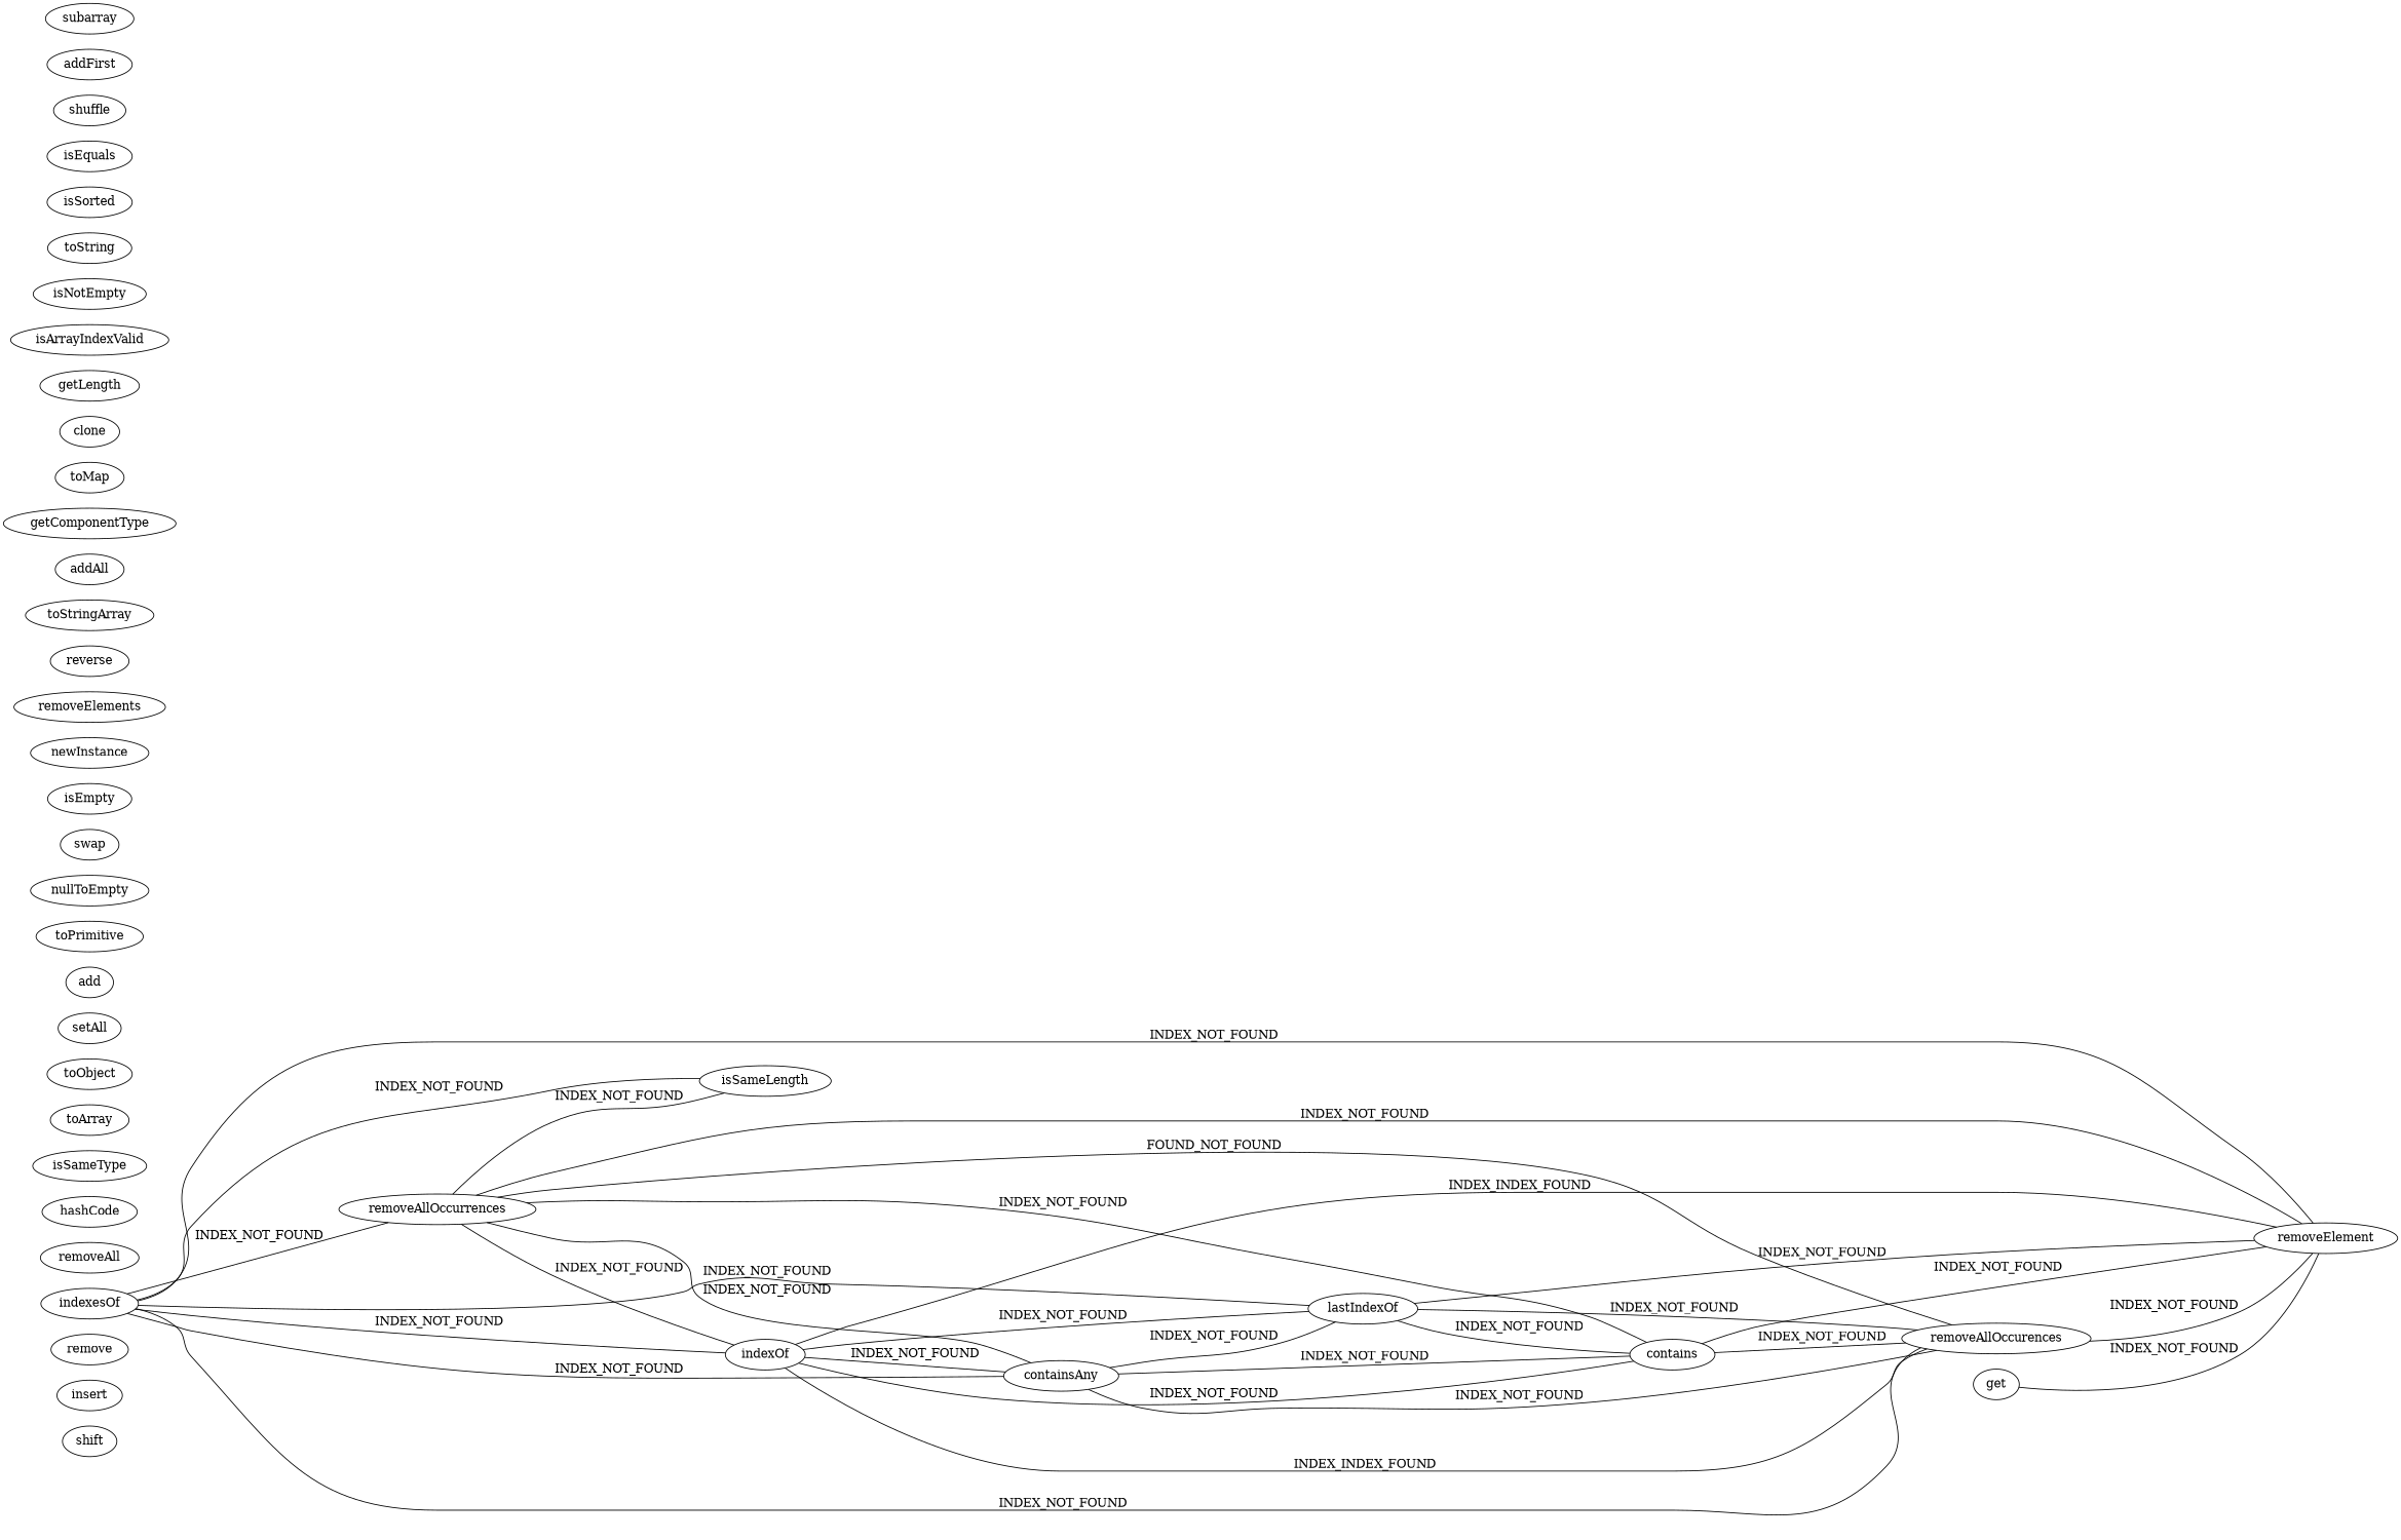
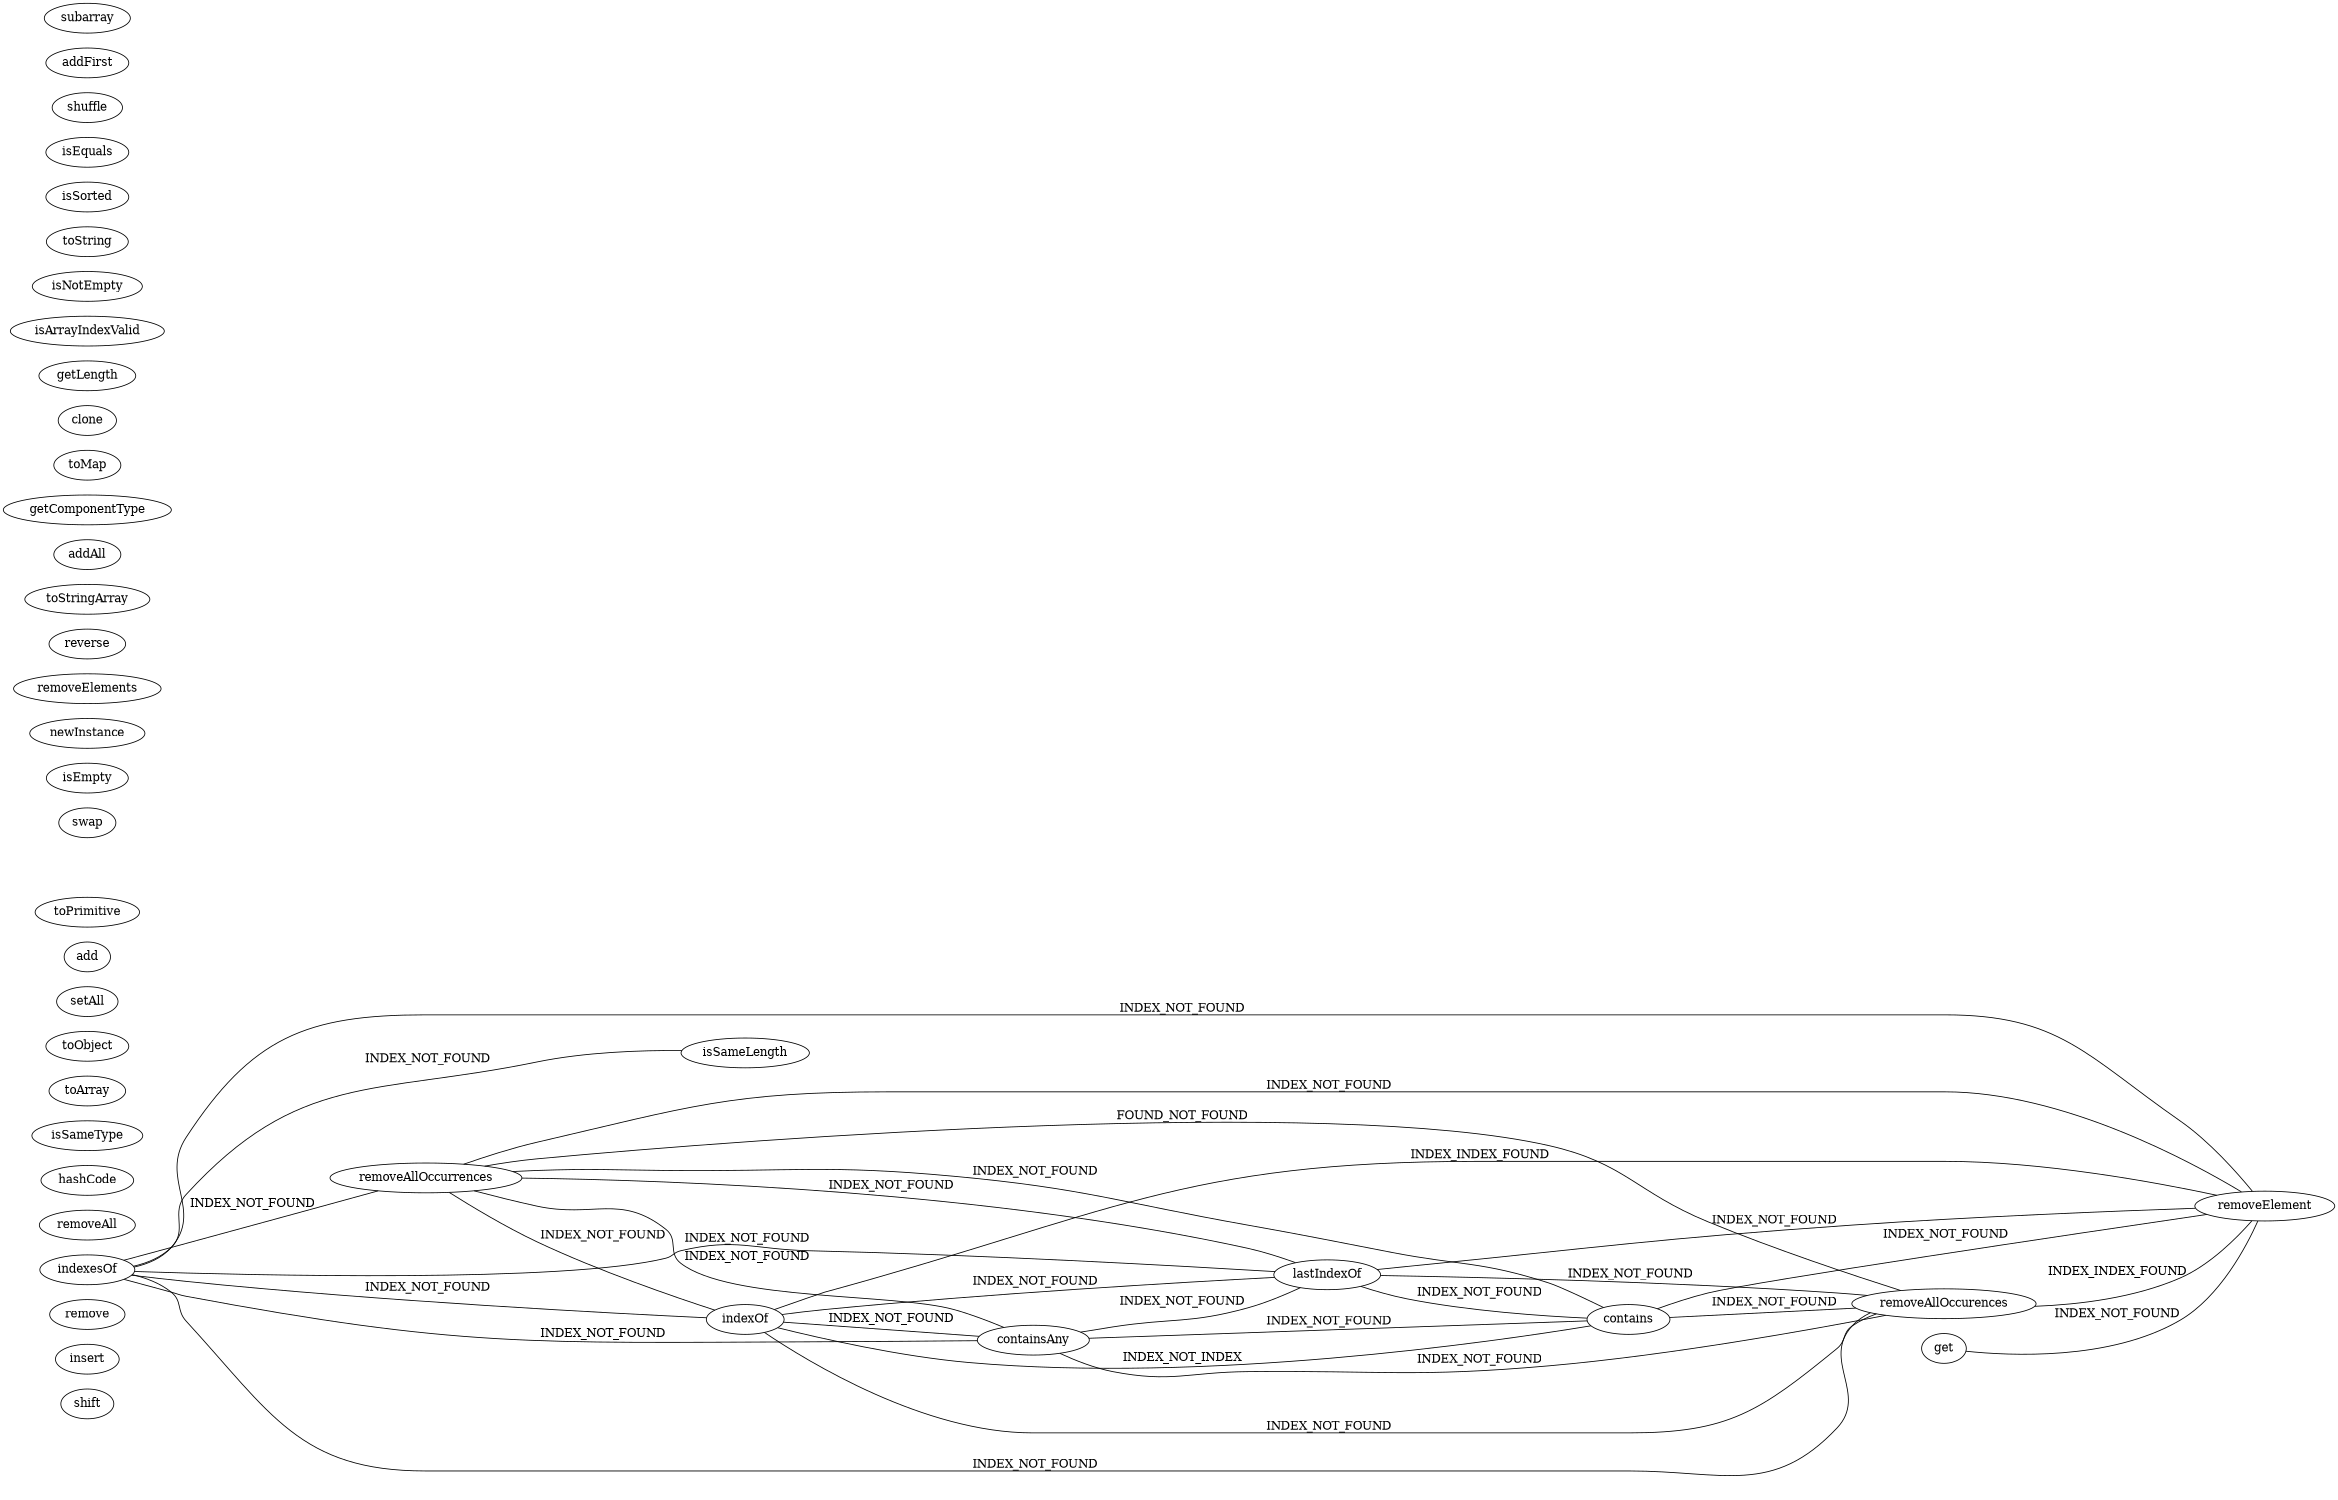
  digraph {
    rankdir=LR
    edge [dir=none]
    shift
    insert
    remove
    indexesOf
    isSameLength
    removeAllOccurrences
    indexOf
    containsAny
    lastIndexOf
    removeAllOccurences
    removeElement
    contains
    removeAll
    hashCode
    get
    isSameType
    toArray
    toObject
    setAll
    add
    toPrimitive
-   nullToEmpty
    swap
    isEmpty
    newInstance
    removeElements
    reverse
    toStringArray
    addAll
    getComponentType
    toMap
    clone
    getLength
    isArrayIndexValid
    isNotEmpty
    toString
    isSorted
    isEquals
    shuffle
    addFirst
    subarray
    indexesOf -> isSameLength [label=" INDEX_NOT_FOUND"]
    indexesOf -> removeAllOccurrences [label=" INDEX_NOT_FOUND"]
    indexesOf -> indexOf [label=" INDEX_NOT_FOUND"]
    indexesOf -> containsAny [label=" INDEX_NOT_FOUND"]
    indexesOf -> lastIndexOf [label=" INDEX_NOT_FOUND"]
    indexesOf -> removeAllOccurences [label=" INDEX_NOT_FOUND"]
    indexesOf -> removeElement [label=" INDEX_NOT_FOUND"]
    removeAllOccurrences -> indexOf [label=" INDEX_NOT_FOUND"]
    removeAllOccurrences -> containsAny [label=" INDEX_NOT_FOUND"]
-   removeAllOccurrences -> isSameLength [label=" INDEX_NOT_FOUND"]
+   removeAllOccurrences -> lastIndexOf [label=" INDEX_NOT_FOUND"]
    removeAllOccurrences -> removeAllOccurences [label=" FOUND_NOT_FOUND"]
    removeAllOccurrences -> removeElement [label=" INDEX_NOT_FOUND"]
    removeAllOccurrences -> contains [label=" INDEX_NOT_FOUND"]
    indexOf -> containsAny [label=" INDEX_NOT_FOUND"]
    indexOf -> lastIndexOf [label=" INDEX_NOT_FOUND"]
-   indexOf -> removeAllOccurences [label=" INDEX_INDEX_FOUND"]
+   indexOf -> removeAllOccurences [label=" INDEX_NOT_FOUND"]
    indexOf -> removeElement [label=" INDEX_INDEX_FOUND"]
-   indexOf -> contains [label=" INDEX_NOT_FOUND"]
+   indexOf -> contains [label=" INDEX_NOT_INDEX"]
    containsAny -> lastIndexOf [label=" INDEX_NOT_FOUND"]
    containsAny -> removeAllOccurences [label=" INDEX_NOT_FOUND"]
    containsAny -> contains [label=" INDEX_NOT_FOUND"]
    lastIndexOf -> removeAllOccurences [label=" INDEX_NOT_FOUND"]
    lastIndexOf -> removeElement [label=" INDEX_NOT_FOUND"]
    lastIndexOf -> contains [label=" INDEX_NOT_FOUND"]
-   removeAllOccurences -> removeElement [label=" INDEX_NOT_FOUND"]
+   removeAllOccurences -> removeElement [label=" INDEX_INDEX_FOUND"]
    contains -> removeAllOccurences [label=" INDEX_NOT_FOUND"]
    contains -> removeElement [label=" INDEX_NOT_FOUND"]
    get -> removeElement [label=" INDEX_NOT_FOUND"]
  }
